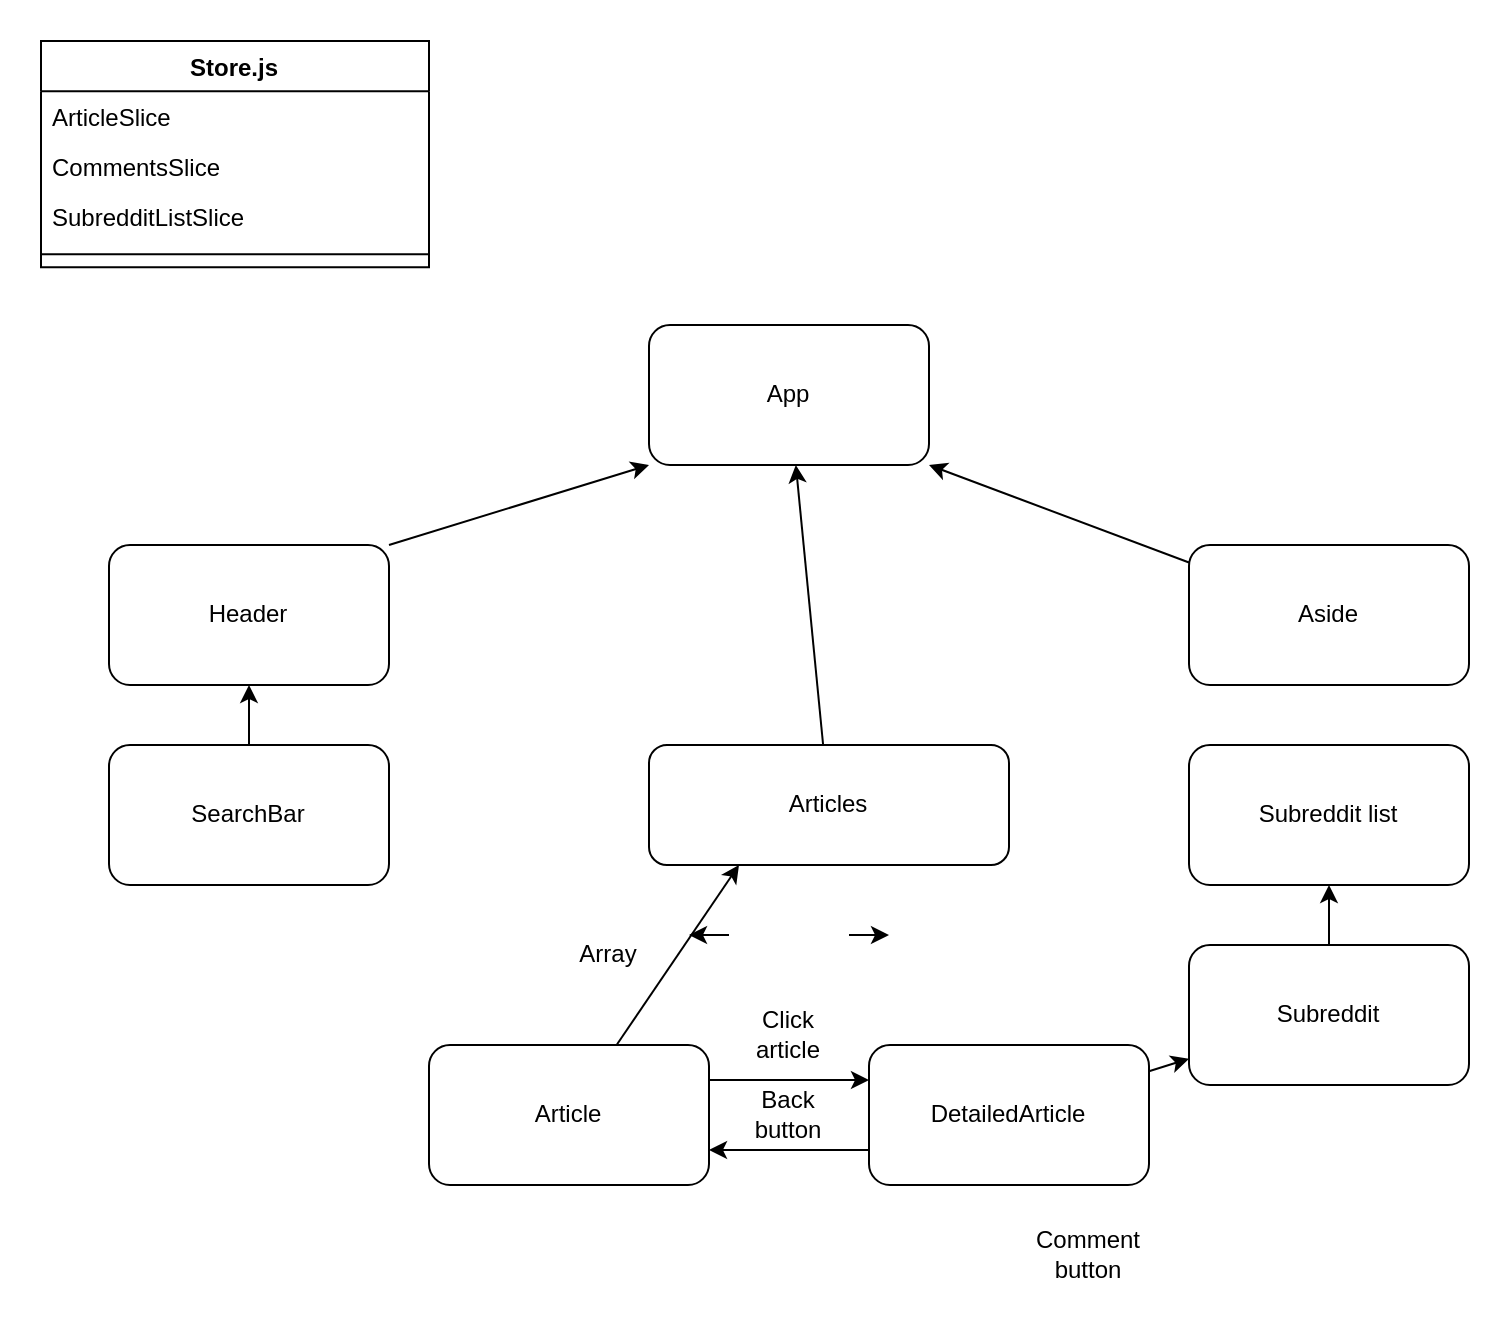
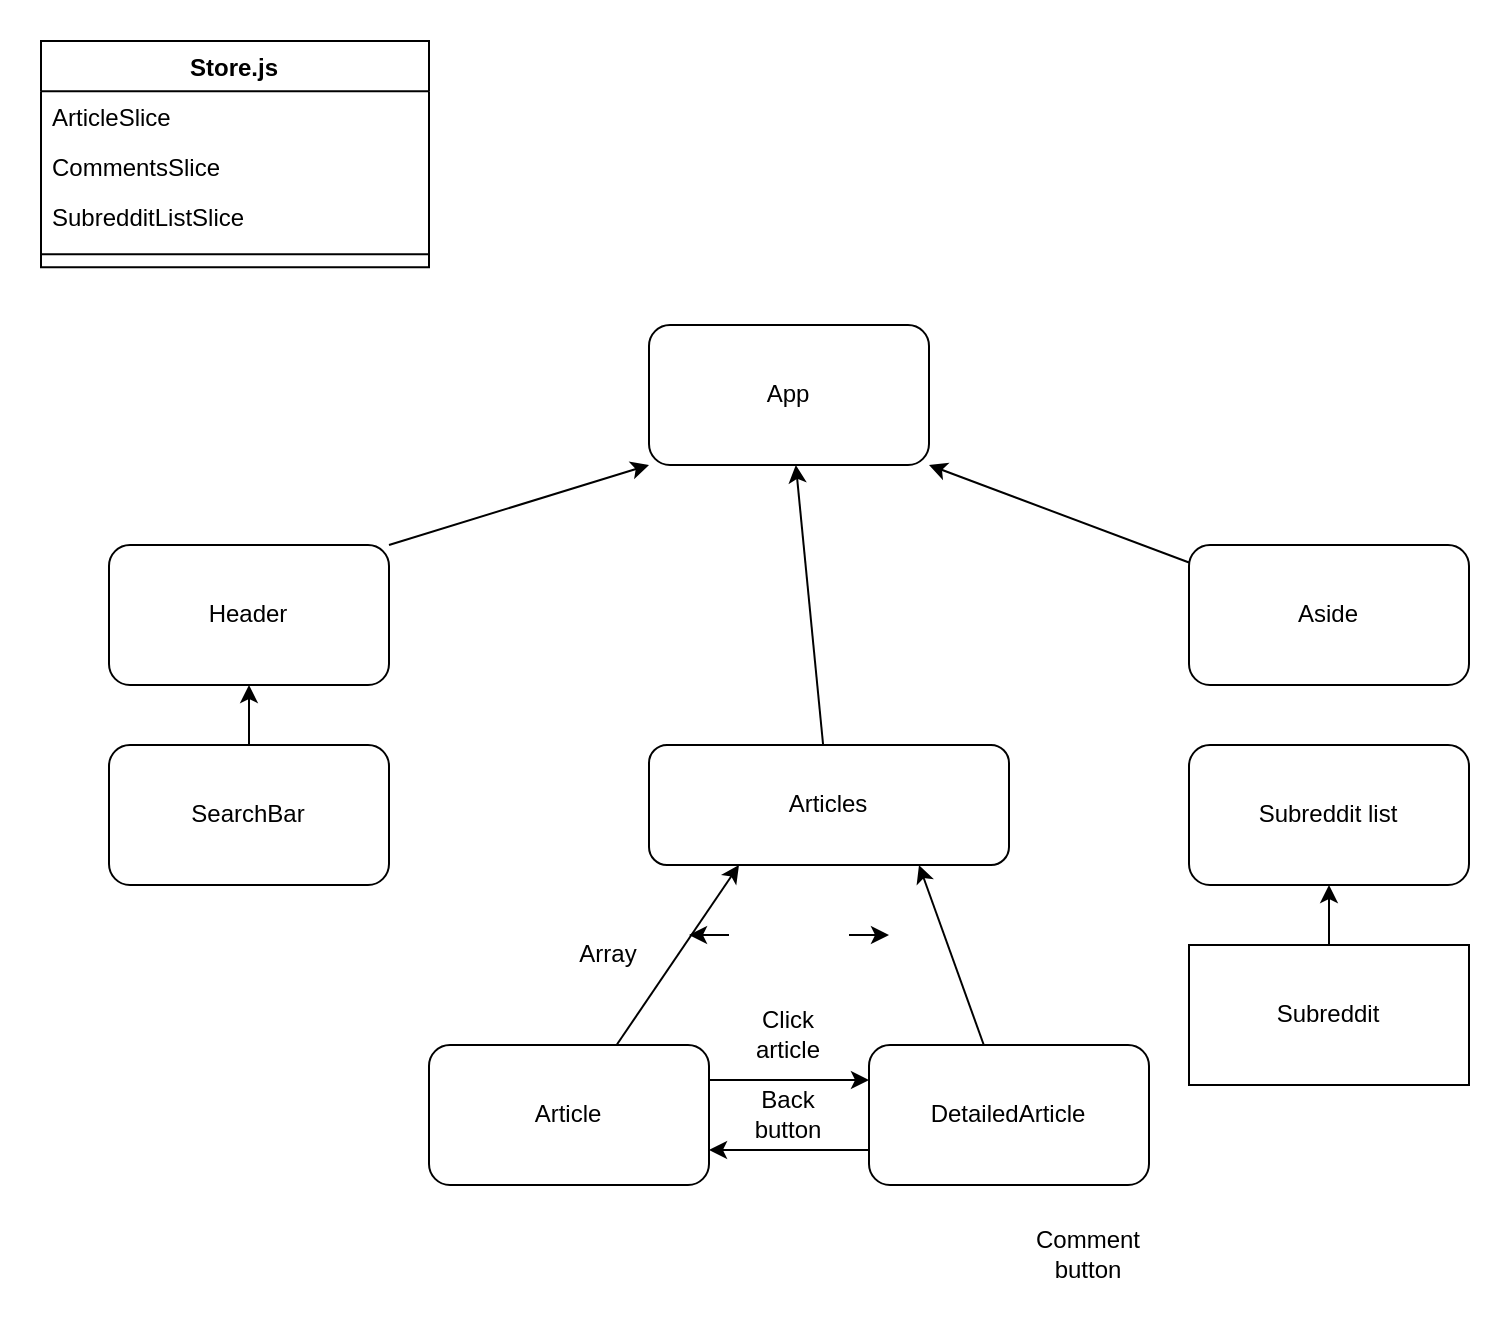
  <mxCell id="0" />
  <mxCell id="1" parent="0" />
  <mxCell id="2" value="Store.js&#10;" style="swimlane;fontStyle=1;align=center;verticalAlign=top;childLayout=stackLayout;horizontal=1;startSize=25.067;horizontalStack=0;resizeParent=1;resizeParentMax=0;resizeLast=0;collapsible=0;marginBottom=0;" parent="1" vertex="1"><mxGeometry x="20" y="20" width="194" height="113.067" as="geometry" /></mxCell>
  <mxCell id="3" value="ArticleSlice&#10;" style="text;strokeColor=none;fillColor=none;align=left;verticalAlign=top;spacingLeft=4;spacingRight=4;overflow=hidden;rotatable=0;points=[[0,0.5],[1,0.5]];portConstraint=eastwest;" parent="2" vertex="1"><mxGeometry y="25.067" width="194" height="25" as="geometry" /></mxCell>
  <mxCell id="4" value="CommentsSlice&#10;" style="text;strokeColor=none;fillColor=none;align=left;verticalAlign=top;spacingLeft=4;spacingRight=4;overflow=hidden;rotatable=0;points=[[0,0.5],[1,0.5]];portConstraint=eastwest;" vertex="1" parent="2"><mxGeometry y="50.067" width="194" height="25" as="geometry" /></mxCell>
  <mxCell id="5" value="SubredditListSlice&#10;" style="text;strokeColor=none;fillColor=none;align=left;verticalAlign=top;spacingLeft=4;spacingRight=4;overflow=hidden;rotatable=0;points=[[0,0.5],[1,0.5]];portConstraint=eastwest;" vertex="1" parent="2"><mxGeometry y="75.067" width="194" height="25" as="geometry" /></mxCell>
  <mxCell id="6" style="line;strokeWidth=1;fillColor=none;align=left;verticalAlign=middle;spacingTop=-1;spacingLeft=3;spacingRight=3;rotatable=0;labelPosition=right;points=[];portConstraint=eastwest;strokeColor=inherit;" parent="2" vertex="1"><mxGeometry y="100.067" width="194" height="13" as="geometry" /></mxCell>
  <mxCell id="7" value="App" style="rounded=1;whiteSpace=wrap;html=1;" parent="1" vertex="1"><mxGeometry x="324" y="162" width="140" height="70" as="geometry" /></mxCell>
  <mxCell id="8" style="rounded=0;orthogonalLoop=1;jettySize=auto;html=1;exitX=1;exitY=0;exitDx=0;exitDy=0;entryX=0;entryY=1;entryDx=0;entryDy=0;" parent="1" source="9" target="7" edge="1"><mxGeometry relative="1" as="geometry" /></mxCell>
  <mxCell id="9" value="Header" style="rounded=1;whiteSpace=wrap;html=1;" parent="1" vertex="1"><mxGeometry x="54" y="272" width="140" height="70" as="geometry" /></mxCell>
  <mxCell id="10" style="edgeStyle=orthogonalEdgeStyle;rounded=0;orthogonalLoop=1;jettySize=auto;html=1;" parent="1" source="11" target="9" edge="1"><mxGeometry relative="1" as="geometry" /></mxCell>
  <mxCell id="11" value="SearchBar" style="rounded=1;whiteSpace=wrap;html=1;" parent="1" vertex="1"><mxGeometry x="54" y="372" width="140" height="70" as="geometry" /></mxCell>
  <mxCell id="12" style="edgeStyle=none;html=1;entryX=0.25;entryY=1;entryDx=0;entryDy=0;" edge="1" parent="1" source="14" target="21"><mxGeometry relative="1" as="geometry" /></mxCell>
  <mxCell id="13" style="edgeStyle=none;html=1;entryX=0;entryY=0.25;entryDx=0;entryDy=0;exitX=1;exitY=0.25;exitDx=0;exitDy=0;" edge="1" parent="1" source="14" target="24"><mxGeometry relative="1" as="geometry" /></mxCell>
  <mxCell id="14" value="Article" style="rounded=1;whiteSpace=wrap;html=1;" parent="1" vertex="1"><mxGeometry x="214" y="522" width="140" height="70" as="geometry" /></mxCell>
  <mxCell id="15" style="rounded=0;orthogonalLoop=1;jettySize=auto;html=1;entryX=1;entryY=1;entryDx=0;entryDy=0;" parent="1" source="16" target="7" edge="1"><mxGeometry relative="1" as="geometry" /></mxCell>
  <mxCell id="16" value="Aside" style="rounded=1;whiteSpace=wrap;html=1;" parent="1" vertex="1"><mxGeometry x="594" y="272" width="140" height="70" as="geometry" /></mxCell>
  <mxCell id="17" value="Subreddit list" style="rounded=1;whiteSpace=wrap;html=1;" parent="1" vertex="1"><mxGeometry x="594" y="372" width="140" height="70" as="geometry" /></mxCell>
  <mxCell id="18" style="edgeStyle=orthogonalEdgeStyle;rounded=0;orthogonalLoop=1;jettySize=auto;html=1;" parent="1" source="19" target="17" edge="1"><mxGeometry relative="1" as="geometry" /></mxCell>
- <mxCell id="19" value="Subreddit" style="rounded=1;whiteSpace=wrap;html=1;" parent="1" vertex="1"><mxGeometry x="594" y="472" width="140" height="70" as="geometry" /></mxCell>
+ <mxCell id="19" value="Subreddit" style="whiteSpace=wrap;html=1;rounded=0;" parent="1" vertex="1"><mxGeometry x="594" y="472" width="140" height="70" as="geometry" /></mxCell>
  <mxCell id="20" style="edgeStyle=none;html=1;" parent="1" source="21" target="7" edge="1"><mxGeometry relative="1" as="geometry" /></mxCell>
  <mxCell id="21" value="Articles" style="rounded=1;whiteSpace=wrap;html=1;" parent="1" vertex="1"><mxGeometry x="324" y="372" width="180" height="60" as="geometry" /></mxCell>
- <mxCell id="22" style="edgeStyle=none;html=1;" edge="1" parent="1" source="24" target="19"><mxGeometry relative="1" as="geometry"><mxPoint x="408" y="512" as="targetPoint" /></mxGeometry></mxCell>
+ <mxCell id="22" style="edgeStyle=none;html=1;entryX=0.75;entryY=1;entryDx=0;entryDy=0;" edge="1" parent="1" source="24" target="21"><mxGeometry relative="1" as="geometry"><mxPoint x="408" y="512" as="targetPoint" /></mxGeometry></mxCell>
  <mxCell id="23" style="edgeStyle=none;html=1;entryX=1;entryY=0.75;entryDx=0;entryDy=0;exitX=0;exitY=0.75;exitDx=0;exitDy=0;" edge="1" parent="1" source="24" target="14"><mxGeometry relative="1" as="geometry" /></mxCell>
  <mxCell id="24" value="DetailedArticle" style="rounded=1;whiteSpace=wrap;html=1;" vertex="1" parent="1"><mxGeometry x="434" y="522" width="140" height="70" as="geometry" /></mxCell>
  <mxCell id="25" value="Click article" style="text;strokeColor=none;align=center;fillColor=none;html=1;verticalAlign=middle;whiteSpace=wrap;rounded=0;" vertex="1" parent="1"><mxGeometry x="364" y="502" width="60" height="30" as="geometry" /></mxCell>
  <mxCell id="26" value="Comment button" style="text;strokeColor=none;align=center;fillColor=none;html=1;verticalAlign=middle;whiteSpace=wrap;rounded=0;" vertex="1" parent="1"><mxGeometry x="514" y="612" width="60" height="30" as="geometry" /></mxCell>
  <mxCell id="27" style="edgeStyle=none;html=1;" edge="1" parent="1"><mxGeometry relative="1" as="geometry"><mxPoint x="344" y="467" as="targetPoint" /><mxPoint x="364" y="467" as="sourcePoint" /></mxGeometry></mxCell>
  <mxCell id="28" style="edgeStyle=none;html=1;" edge="1" parent="1"><mxGeometry relative="1" as="geometry"><mxPoint x="444" y="467" as="targetPoint" /><mxPoint x="424" y="467" as="sourcePoint" /></mxGeometry></mxCell>
  <mxCell id="29" value="Array" style="text;strokeColor=none;align=center;fillColor=none;html=1;verticalAlign=middle;whiteSpace=wrap;rounded=0;" vertex="1" parent="1"><mxGeometry x="274" y="462" width="60" height="30" as="geometry" /></mxCell>
  <mxCell id="30" value="Back button" style="text;strokeColor=none;align=center;fillColor=none;html=1;verticalAlign=middle;whiteSpace=wrap;rounded=0;" vertex="1" parent="1"><mxGeometry x="364" y="542" width="60" height="30" as="geometry" /></mxCell>
